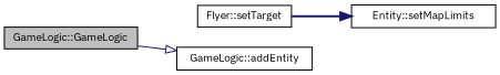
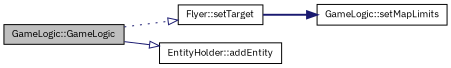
  digraph {
    fontname="IBM Plex Sans"
    rankdir=LR
    node [color=black fillcolor=white fontname="IBM Plex Sans" fontsize=10 shape=record style=filled]
    edge [arrowhead=onormal color=midnightblue fontname="IBM Plex Sans" fontsize=10 labelfontname=Helvetica labelfontsize=10]
    n1 [fillcolor=grey75 fontcolor=black height=0.2 label="GameLogic::GameLogic" width=0.4]
    n2 [height=0.2 label="Flyer::setTarget" width=0.4]
-   n3 [height=0.2 label="GameLogic::addEntity" width=0.4]
-   n4 [height=0.2 label="Entity::setMapLimits" width=0.4]
+   n3 [height=0.2 label="EntityHolder::addEntity" width=0.4]
+   n4 [height=0.2 label="GameLogic::setMapLimits" width=0.4]
+   n1 -> n2 [style=dotted]
    n1 -> n3 [style=solid]
    n2 -> n4 [arrowhead=normal style=bold]
  }
